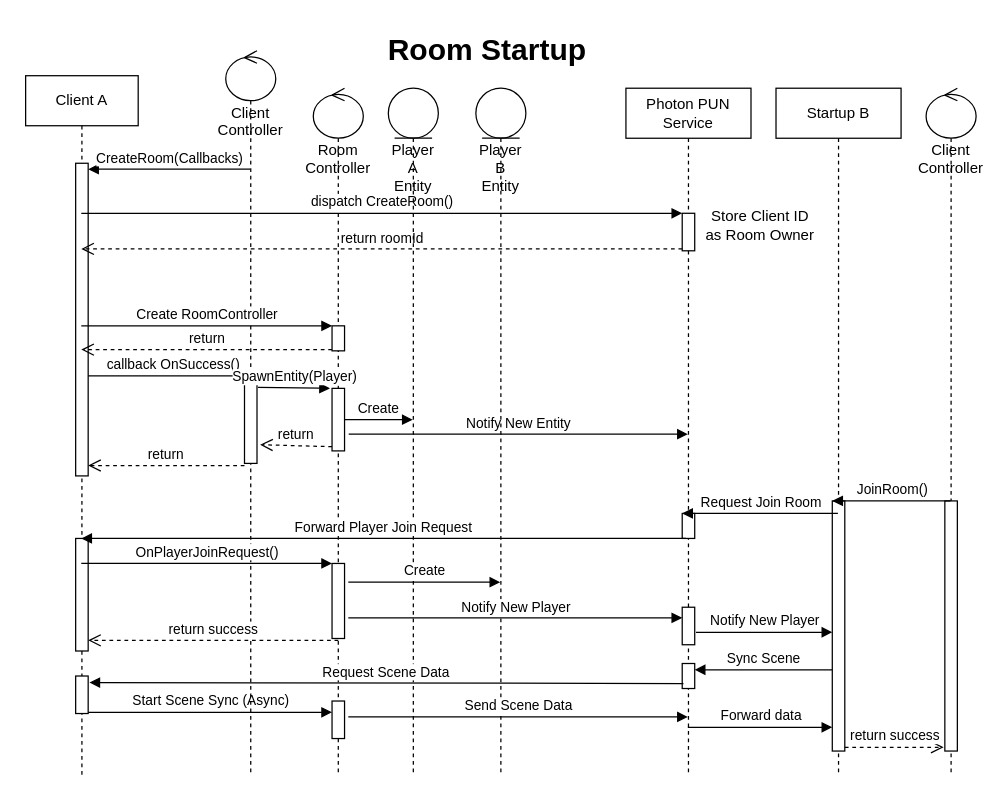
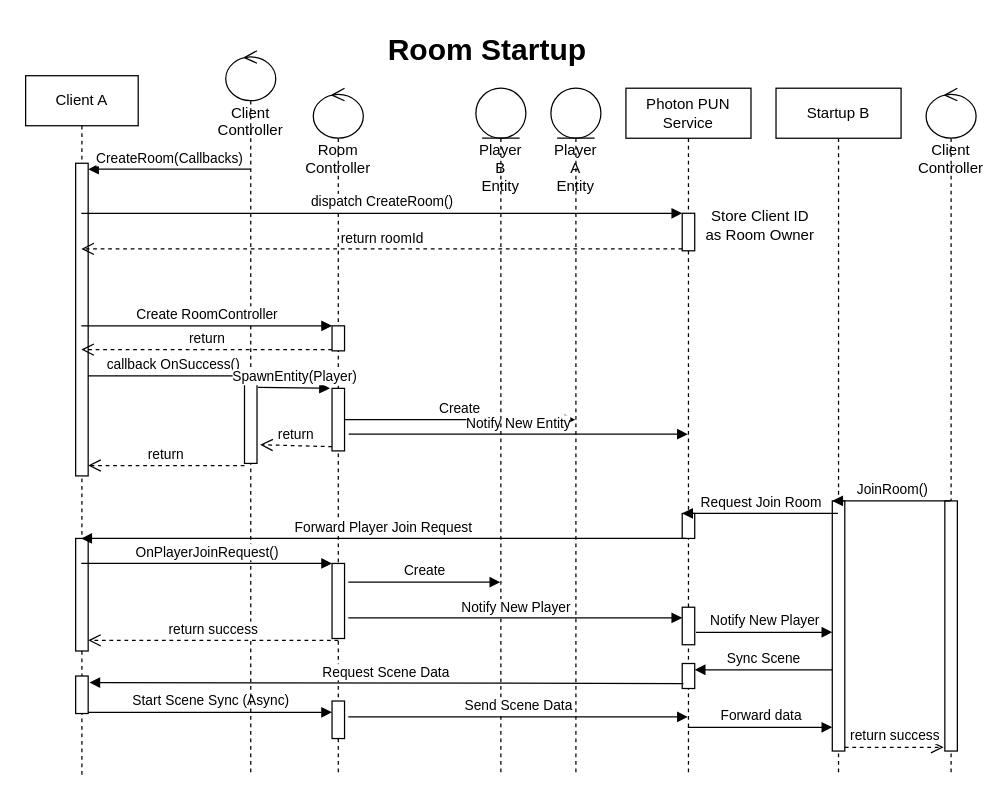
  <mxCell id="0" />
  <mxCell id="1" parent="0" />
  <mxCell id="2" value="&lt;h1&gt;Room Startup&lt;/h1&gt;" style="text;html=1;strokeColor=none;fillColor=none;spacing=5;spacingTop=-20;whiteSpace=wrap;overflow=hidden;rounded=0;" parent="1" vertex="1"><mxGeometry x="305" y="20" width="190" height="40" as="geometry" /></mxCell>
  <mxCell id="3" value="Client A" style="shape=umlLifeline;perimeter=lifelinePerimeter;whiteSpace=wrap;html=1;container=1;collapsible=0;recursiveResize=0;outlineConnect=0;" parent="1" vertex="1"><mxGeometry x="20" y="60" width="90" height="560" as="geometry" /></mxCell>
  <mxCell id="4" value="" style="html=1;points=[];perimeter=orthogonalPerimeter;" parent="3" vertex="1"><mxGeometry x="40" y="70" width="10" height="250" as="geometry" /></mxCell>
  <mxCell id="5" value="" style="html=1;points=[];perimeter=orthogonalPerimeter;" vertex="1" parent="3"><mxGeometry x="40" y="370" width="10" height="90" as="geometry" /></mxCell>
  <mxCell id="6" value="" style="html=1;points=[];perimeter=orthogonalPerimeter;" vertex="1" parent="3"><mxGeometry x="40" y="480" width="10" height="30" as="geometry" /></mxCell>
  <mxCell id="7" value="Start Scene Sync (Async)" style="html=1;verticalAlign=bottom;endArrow=block;rounded=0;" edge="1" parent="3" target="23"><mxGeometry width="80" relative="1" as="geometry"><mxPoint x="50" y="509" as="sourcePoint" /><mxPoint x="130" y="509" as="targetPoint" /></mxGeometry></mxCell>
  <mxCell id="8" value="Startup B" style="shape=umlLifeline;perimeter=lifelinePerimeter;whiteSpace=wrap;html=1;container=1;collapsible=0;recursiveResize=0;outlineConnect=0;" parent="1" vertex="1"><mxGeometry x="620" y="70" width="100" height="550" as="geometry" /></mxCell>
  <mxCell id="9" value="" style="html=1;points=[];perimeter=orthogonalPerimeter;" parent="8" vertex="1"><mxGeometry x="45" y="330" width="10" height="200" as="geometry" /></mxCell>
  <mxCell id="10" value="Photon PUN Service" style="shape=umlLifeline;perimeter=lifelinePerimeter;whiteSpace=wrap;html=1;container=1;collapsible=0;recursiveResize=0;outlineConnect=0;size=40;" parent="1" vertex="1"><mxGeometry x="500" y="70" width="100" height="550" as="geometry" /></mxCell>
  <mxCell id="11" value="" style="html=1;points=[];perimeter=orthogonalPerimeter;" parent="10" vertex="1"><mxGeometry x="45" y="100" width="10" height="30" as="geometry" /></mxCell>
  <mxCell id="12" value="" style="html=1;points=[];perimeter=orthogonalPerimeter;" parent="10" vertex="1"><mxGeometry x="45" y="340" width="10" height="20" as="geometry" /></mxCell>
  <mxCell id="13" value="" style="html=1;points=[];perimeter=orthogonalPerimeter;" vertex="1" parent="10"><mxGeometry x="45" y="415" width="10" height="30" as="geometry" /></mxCell>
  <mxCell id="14" value="" style="html=1;points=[];perimeter=orthogonalPerimeter;" vertex="1" parent="10"><mxGeometry x="45" y="460" width="10" height="20" as="geometry" /></mxCell>
  <mxCell id="15" value="Client Controller" style="shape=umlLifeline;participant=umlControl;perimeter=lifelinePerimeter;whiteSpace=wrap;html=1;container=1;collapsible=0;recursiveResize=0;verticalAlign=top;spacingTop=36;outlineConnect=0;" parent="1" vertex="1"><mxGeometry x="180" y="40" width="40" height="580" as="geometry" /></mxCell>
  <mxCell id="16" value="" style="html=1;points=[];perimeter=orthogonalPerimeter;" parent="15" vertex="1"><mxGeometry x="15" y="260" width="10" height="70" as="geometry" /></mxCell>
  <mxCell id="17" value="Client Controller" style="shape=umlLifeline;participant=umlControl;perimeter=lifelinePerimeter;whiteSpace=wrap;html=1;container=1;collapsible=0;recursiveResize=0;verticalAlign=top;spacingTop=36;outlineConnect=0;" parent="1" vertex="1"><mxGeometry x="740" y="70" width="40" height="550" as="geometry" /></mxCell>
  <mxCell id="18" value="" style="html=1;points=[];perimeter=orthogonalPerimeter;" vertex="1" parent="17"><mxGeometry x="15" y="330" width="10" height="200" as="geometry" /></mxCell>
  <mxCell id="19" value="Room Controller" style="shape=umlLifeline;participant=umlControl;perimeter=lifelinePerimeter;whiteSpace=wrap;html=1;container=1;collapsible=0;recursiveResize=0;verticalAlign=top;spacingTop=36;outlineConnect=0;" parent="1" vertex="1"><mxGeometry x="250" y="70" width="40" height="550" as="geometry" /></mxCell>
  <mxCell id="20" value="" style="html=1;points=[];perimeter=orthogonalPerimeter;" parent="19" vertex="1"><mxGeometry x="15" y="190" width="10" height="20" as="geometry" /></mxCell>
  <mxCell id="21" value="" style="html=1;points=[];perimeter=orthogonalPerimeter;" parent="19" vertex="1"><mxGeometry x="15" y="240" width="10" height="50" as="geometry" /></mxCell>
  <mxCell id="22" value="" style="html=1;points=[];perimeter=orthogonalPerimeter;" vertex="1" parent="19"><mxGeometry x="15" y="380" width="10" height="60" as="geometry" /></mxCell>
  <mxCell id="23" value="" style="html=1;points=[];perimeter=orthogonalPerimeter;" vertex="1" parent="19"><mxGeometry x="15" y="490" width="10" height="30" as="geometry" /></mxCell>
  <mxCell id="24" value="dispatch CreateRoom()" style="html=1;verticalAlign=bottom;endArrow=block;entryX=0;entryY=0;rounded=0;" parent="1" source="3" target="11" edge="1"><mxGeometry relative="1" as="geometry"><mxPoint x="540" y="160" as="sourcePoint" /></mxGeometry></mxCell>
  <mxCell id="25" value="return roomId" style="html=1;verticalAlign=bottom;endArrow=open;dashed=1;endSize=8;exitX=0;exitY=0.95;rounded=0;" parent="1" source="11" target="3" edge="1"><mxGeometry relative="1" as="geometry"><mxPoint y="189" as="targetPoint" x="260" /></mxGeometry></mxCell>
  <mxCell id="26" value="Store Client ID as Room Owner" style="text;html=1;strokeColor=none;fillColor=none;align=center;verticalAlign=middle;whiteSpace=wrap;rounded=0;" parent="1" vertex="1"><mxGeometry x="560" y="160" width="95" height="40" as="geometry" /></mxCell>
  <mxCell id="27" value="Request Join Room" style="html=1;verticalAlign=bottom;endArrow=block;entryX=0;entryY=0;rounded=0;" parent="1" source="8" target="12" edge="1"><mxGeometry relative="1" as="geometry"><mxPoint x="535" y="280" as="sourcePoint" /></mxGeometry></mxCell>
  <mxCell id="28" value="Create RoomController" style="html=1;verticalAlign=bottom;endArrow=block;entryX=0;entryY=0;rounded=0;" parent="1" source="3" target="20" edge="1"><mxGeometry relative="1" as="geometry"><mxPoint x="210" y="310" as="sourcePoint" /></mxGeometry></mxCell>
  <mxCell id="29" value="return" style="html=1;verticalAlign=bottom;endArrow=open;dashed=1;endSize=8;exitX=0;exitY=0.95;rounded=0;" parent="1" source="20" target="3" edge="1"><mxGeometry relative="1" as="geometry"><mxPoint x="210" y="386" as="targetPoint" /></mxGeometry></mxCell>
  <mxCell id="30" value="CreateRoom(Callbacks)" style="html=1;verticalAlign=bottom;endArrow=block;rounded=0;entryX=1;entryY=0.019;entryDx=0;entryDy=0;entryPerimeter=0;" parent="1" source="15" target="4" edge="1"><mxGeometry width="80" relative="1" as="geometry"><mxPoint x="210" y="220" as="sourcePoint" /><mxPoint x="330" y="330" as="targetPoint" /></mxGeometry></mxCell>
  <mxCell id="31" value="callback OnSuccess()" style="html=1;verticalAlign=bottom;endArrow=block;entryX=1;entryY=0;rounded=0;" parent="1" source="4" target="16" edge="1"><mxGeometry relative="1" as="geometry"><mxPoint y="240" as="sourcePoint" x="260" /></mxGeometry></mxCell>
  <mxCell id="32" value="return" style="html=1;verticalAlign=bottom;endArrow=open;dashed=1;endSize=8;rounded=0;exitX=0;exitY=1.024;exitDx=0;exitDy=0;exitPerimeter=0;" parent="1" source="16" target="4" edge="1"><mxGeometry relative="1" as="geometry"><mxPoint x="130" y="307" as="targetPoint" /><mxPoint x="200" y="310" as="sourcePoint" /></mxGeometry></mxCell>
- <mxCell id="33" value="Player A Entity" style="shape=umlLifeline;participant=umlEntity;perimeter=lifelinePerimeter;whiteSpace=wrap;html=1;container=1;collapsible=0;recursiveResize=0;verticalAlign=top;spacingTop=36;outlineConnect=0;" parent="1" vertex="1"><mxGeometry x="310" y="70" width="40" height="550" as="geometry" /></mxCell>
+ <mxCell id="33" value="Player A Entity" style="shape=umlLifeline;participant=umlEntity;perimeter=lifelinePerimeter;whiteSpace=wrap;html=1;container=1;collapsible=0;recursiveResize=0;verticalAlign=top;spacingTop=36;outlineConnect=0;" parent="1" vertex="1"><mxGeometry x="440" y="70" width="40" height="550" as="geometry" /></mxCell>
  <mxCell id="34" value="SpawnEntity(Player)" style="html=1;verticalAlign=bottom;endArrow=block;rounded=0;entryX=-0.167;entryY=0;entryDx=0;entryDy=0;entryPerimeter=0;exitX=1.083;exitY=0.131;exitDx=0;exitDy=0;exitPerimeter=0;" parent="1" source="16" target="21" edge="1"><mxGeometry width="80" relative="1" as="geometry"><mxPoint x="210" y="260" as="sourcePoint" /><mxPoint x="310" y="350" as="targetPoint" /></mxGeometry></mxCell>
  <mxCell id="35" value="Create" style="html=1;verticalAlign=bottom;endArrow=block;rounded=0;" parent="1" source="21" target="33" edge="1"><mxGeometry width="80" relative="1" as="geometry"><mxPoint x="370" y="300" as="sourcePoint" /><mxPoint x="450" y="300" as="targetPoint" /></mxGeometry></mxCell>
  <mxCell id="36" value="Notify New Entity" style="html=1;verticalAlign=bottom;endArrow=block;rounded=0;exitX=1.333;exitY=0.733;exitDx=0;exitDy=0;exitPerimeter=0;" parent="1" source="21" target="10" edge="1"><mxGeometry width="80" relative="1" as="geometry"><mxPoint x="550" y="330" as="sourcePoint" /><mxPoint x="630" y="330" as="targetPoint" /></mxGeometry></mxCell>
  <mxCell id="37" value="return" style="html=1;verticalAlign=bottom;endArrow=open;dashed=1;endSize=8;rounded=0;exitX=0;exitY=0.933;exitDx=0;exitDy=0;exitPerimeter=0;entryX=1.25;entryY=0.786;entryDx=0;entryDy=0;entryPerimeter=0;" parent="1" source="21" target="16" edge="1"><mxGeometry relative="1" as="geometry"><mxPoint x="80" y="330" as="targetPoint" /><mxPoint x="205" y="331.68" as="sourcePoint" /></mxGeometry></mxCell>
  <mxCell id="38" value="JoinRoom()" style="html=1;verticalAlign=bottom;endArrow=block;entryX=0;entryY=0;rounded=0;" parent="1" source="17" target="9" edge="1"><mxGeometry relative="1" as="geometry"><mxPoint x="665" y="230" as="sourcePoint" /></mxGeometry></mxCell>
  <mxCell id="39" value="Forward Player Join Request" style="html=1;verticalAlign=bottom;endArrow=block;rounded=0;exitX=0.3;exitY=1;exitDx=0;exitDy=0;exitPerimeter=0;" edge="1" parent="1" source="12" target="3"><mxGeometry width="80" relative="1" as="geometry"><mxPoint x="340" y="450" as="sourcePoint" /><mxPoint x="420" y="450" as="targetPoint" /></mxGeometry></mxCell>
  <mxCell id="40" value="OnPlayerJoinRequest()" style="html=1;verticalAlign=bottom;endArrow=block;entryX=0;entryY=0;rounded=0;" edge="1" target="22" parent="1" source="3"><mxGeometry relative="1" as="geometry"><mxPoint x="255" y="410" as="sourcePoint" /></mxGeometry></mxCell>
  <mxCell id="41" value="return success" style="html=1;verticalAlign=bottom;endArrow=open;dashed=1;endSize=8;exitX=0.5;exitY=1.025;rounded=0;exitDx=0;exitDy=0;exitPerimeter=0;" edge="1" source="22" parent="1" target="5"><mxGeometry relative="1" as="geometry"><mxPoint x="65" y="469" as="targetPoint" /></mxGeometry></mxCell>
  <mxCell id="42" value="Player B Entity" style="shape=umlLifeline;participant=umlEntity;perimeter=lifelinePerimeter;whiteSpace=wrap;html=1;container=1;collapsible=0;recursiveResize=0;verticalAlign=top;spacingTop=36;outlineConnect=0;" vertex="1" parent="1"><mxGeometry x="380" y="70" width="40" height="550" as="geometry" /></mxCell>
  <mxCell id="43" value="Create" style="html=1;verticalAlign=bottom;endArrow=block;rounded=0;exitX=1.3;exitY=0.25;exitDx=0;exitDy=0;exitPerimeter=0;" edge="1" parent="1" source="22" target="42"><mxGeometry width="80" relative="1" as="geometry"><mxPoint x="335" y="345" as="sourcePoint" /><mxPoint x="269.5" y="345" as="targetPoint" /></mxGeometry></mxCell>
  <mxCell id="44" value="Notify New Player" style="html=1;verticalAlign=bottom;endArrow=block;rounded=0;exitX=1.3;exitY=0.725;exitDx=0;exitDy=0;exitPerimeter=0;" edge="1" parent="1" source="22" target="13"><mxGeometry width="80" relative="1" as="geometry"><mxPoint x="350" y="350" as="sourcePoint" /><mxPoint x="550" y="494" as="targetPoint" /></mxGeometry></mxCell>
  <mxCell id="45" value="Notify New Player" style="html=1;verticalAlign=bottom;endArrow=block;rounded=0;exitX=1.1;exitY=0.667;exitDx=0;exitDy=0;exitPerimeter=0;" edge="1" parent="1" source="13" target="9"><mxGeometry width="80" relative="1" as="geometry"><mxPoint x="590" y="390" as="sourcePoint" /><mxPoint x="670" y="390" as="targetPoint" /></mxGeometry></mxCell>
  <mxCell id="46" value="Sync Scene" style="html=1;verticalAlign=bottom;endArrow=block;rounded=0;exitX=0;exitY=0.675;exitDx=0;exitDy=0;exitPerimeter=0;" edge="1" parent="1" source="9" target="14"><mxGeometry width="80" relative="1" as="geometry"><mxPoint x="410" y="480" as="sourcePoint" /><mxPoint x="610" y="529" as="targetPoint" /></mxGeometry></mxCell>
  <mxCell id="47" value="Request Scene Data" style="html=1;verticalAlign=bottom;endArrow=block;rounded=0;exitX=0.1;exitY=0.8;exitDx=0;exitDy=0;exitPerimeter=0;entryX=1.1;entryY=0.175;entryDx=0;entryDy=0;entryPerimeter=0;" edge="1" parent="1" source="14" target="6"><mxGeometry width="80" relative="1" as="geometry"><mxPoint x="410" y="480" as="sourcePoint" /><mxPoint x="140" y="546" as="targetPoint" /></mxGeometry></mxCell>
  <mxCell id="48" value="Send Scene Data" style="html=1;verticalAlign=bottom;endArrow=block;rounded=0;exitX=1.3;exitY=0.425;exitDx=0;exitDy=0;exitPerimeter=0;" edge="1" parent="1" source="23" target="10"><mxGeometry width="80" relative="1" as="geometry"><mxPoint x="370" y="530" as="sourcePoint" /><mxPoint x="450" y="530" as="targetPoint" /></mxGeometry></mxCell>
  <mxCell id="49" value="Forward data" style="html=1;verticalAlign=bottom;endArrow=block;rounded=0;entryX=0;entryY=0.905;entryDx=0;entryDy=0;entryPerimeter=0;" edge="1" parent="1" source="10" target="9"><mxGeometry width="80" relative="1" as="geometry"><mxPoint x="370" y="530" as="sourcePoint" /><mxPoint x="450" y="530" as="targetPoint" /></mxGeometry></mxCell>
  <mxCell id="50" value="return success" style="html=1;verticalAlign=bottom;endArrow=open;dashed=1;endSize=8;rounded=0;entryX=-0.1;entryY=0.985;entryDx=0;entryDy=0;entryPerimeter=0;" edge="1" parent="1" source="9" target="18"><mxGeometry relative="1" as="geometry"><mxPoint x="720" y="490" as="sourcePoint" /><mxPoint x="640" y="490" as="targetPoint" /></mxGeometry></mxCell>
